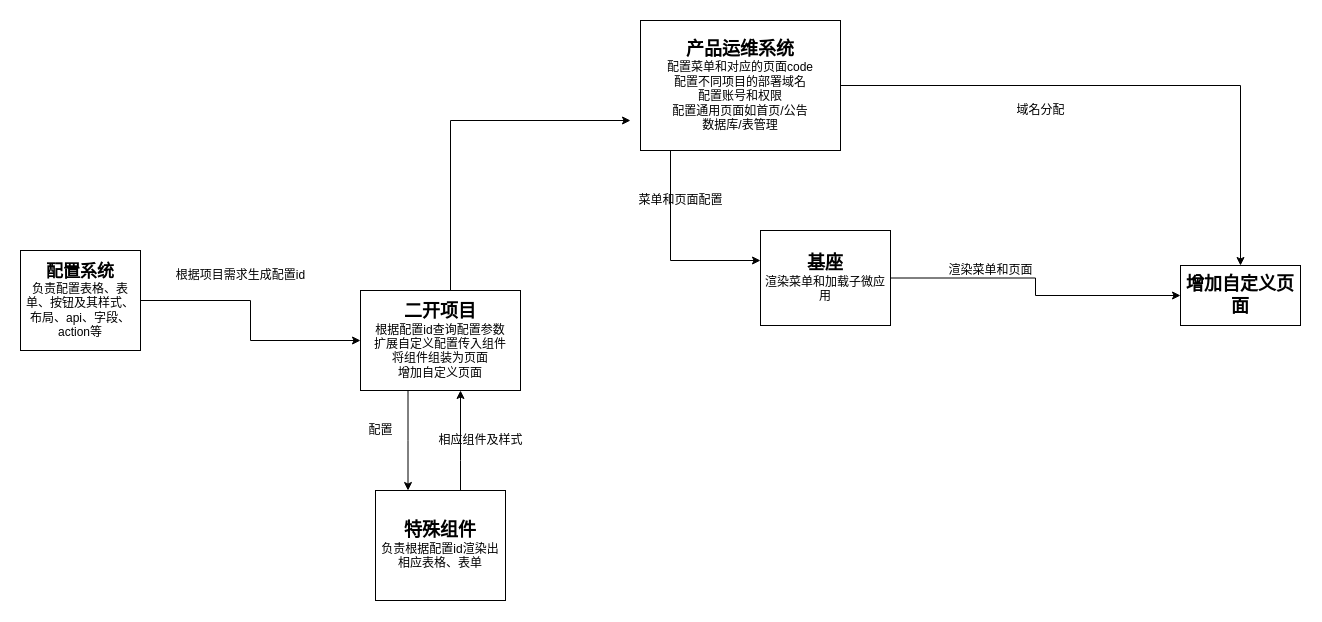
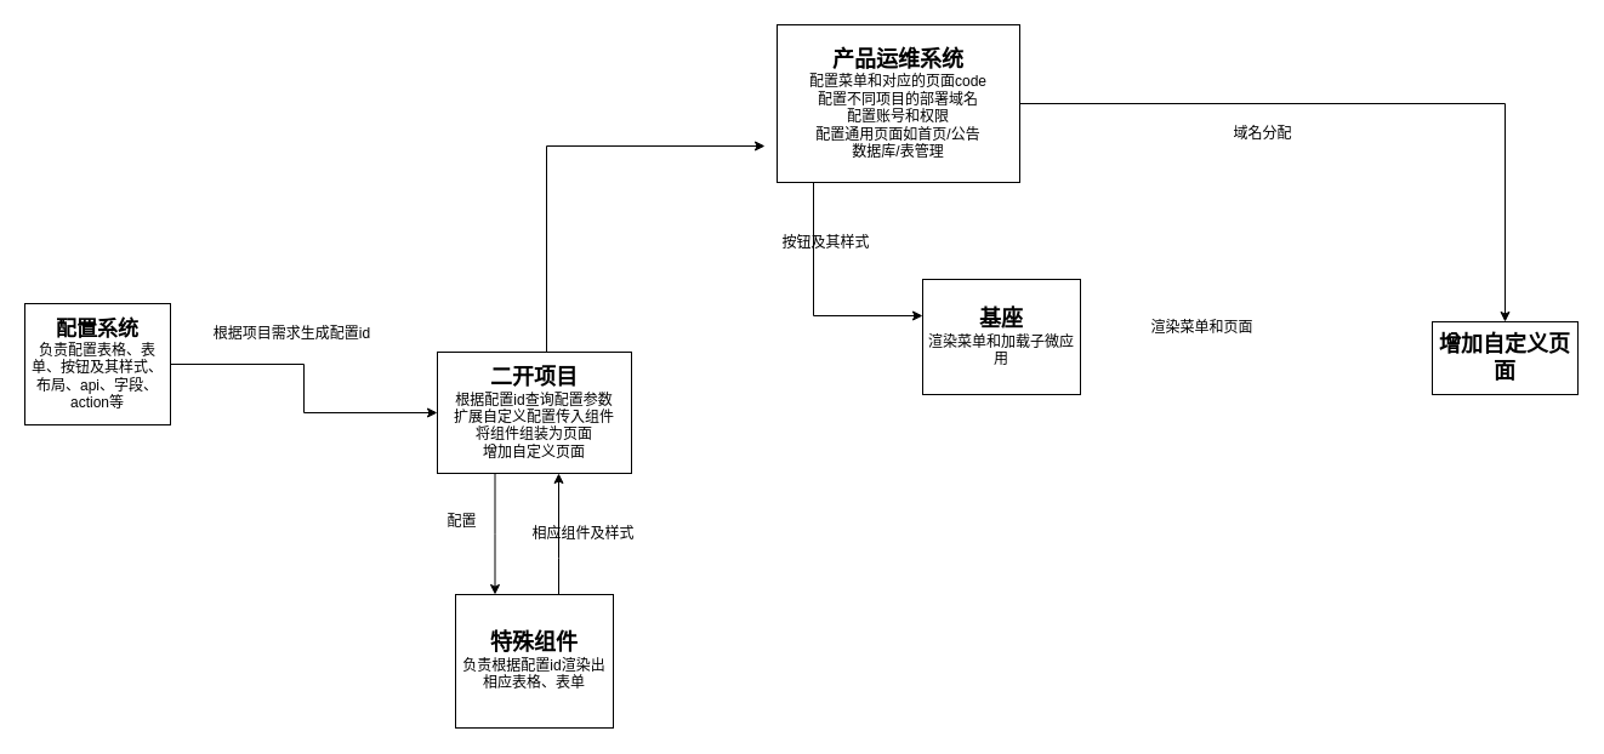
  <mxCell id="0" />
  <mxCell id="1" parent="0" />
  <mxCell id="2" value="" style="edgeStyle=orthogonalEdgeStyle;rounded=0;orthogonalLoop=1;jettySize=auto;html=1;entryX=0;entryY=0.5;entryDx=0;entryDy=0;" edge="1" parent="1" source="3" target="8"><mxGeometry relative="1" as="geometry" /></mxCell>
  <mxCell id="3" value="&lt;font style=&quot;font-size: 17px&quot;&gt;&lt;b&gt;配置系统&lt;br&gt;&lt;/b&gt;&lt;/font&gt;负责配置表格、表单、按钮及其样式、布局、api、字段、action等" style="rounded=0;whiteSpace=wrap;html=1;" vertex="1" parent="1"><mxGeometry x="20" y="250" width="120" height="100" as="geometry" /></mxCell>
- <mxCell id="4" style="edgeStyle=orthogonalEdgeStyle;rounded=0;orthogonalLoop=1;jettySize=auto;html=1;entryX=0;entryY=0.5;entryDx=0;entryDy=0;" edge="1" parent="1" source="5" target="9"><mxGeometry relative="1" as="geometry" /></mxCell>
  <mxCell id="5" value="&lt;font style=&quot;font-size: 18px&quot;&gt;&lt;b&gt;基座&lt;br&gt;&lt;/b&gt;&lt;/font&gt;渲染菜单和加载子微应用" style="rounded=0;whiteSpace=wrap;html=1;" vertex="1" parent="1"><mxGeometry x="760" y="230" width="130" height="95" as="geometry" /></mxCell>
  <mxCell id="6" style="edgeStyle=orthogonalEdgeStyle;rounded=0;orthogonalLoop=1;jettySize=auto;html=1;" edge="1" parent="1" source="8"><mxGeometry relative="1" as="geometry"><mxPoint x="630" y="120" as="targetPoint" /><Array as="points"><mxPoint x="450" y="120" /></Array></mxGeometry></mxCell>
  <mxCell id="7" style="edgeStyle=orthogonalEdgeStyle;rounded=0;orthogonalLoop=1;jettySize=auto;html=1;entryX=0.25;entryY=0;entryDx=0;entryDy=0;" edge="1" parent="1" source="8" target="11"><mxGeometry relative="1" as="geometry"><Array as="points"><mxPoint x="408" y="440" /></Array></mxGeometry></mxCell>
  <mxCell id="8" value="&lt;font style=&quot;font-size: 18px&quot;&gt;&lt;b&gt;二开项目&lt;/b&gt;&lt;/font&gt;&lt;br&gt;根据配置id查询配置参数&lt;br&gt;扩展自定义配置传入组件&lt;br&gt;将组件组装为页面&lt;br&gt;增加自定义页面" style="rounded=0;whiteSpace=wrap;html=1;" vertex="1" parent="1"><mxGeometry x="360" y="290" width="160" height="100" as="geometry" /></mxCell>
  <mxCell id="9" value="&lt;b&gt;&lt;font style=&quot;font-size: 18px&quot;&gt;增加自定义页面&lt;/font&gt;&lt;/b&gt;" style="rounded=0;whiteSpace=wrap;html=1;" vertex="1" parent="1"><mxGeometry x="1180" y="265" width="120" height="60" as="geometry" /></mxCell>
  <mxCell id="10" style="edgeStyle=orthogonalEdgeStyle;rounded=0;orthogonalLoop=1;jettySize=auto;html=1;" edge="1" parent="1" source="11" target="8"><mxGeometry relative="1" as="geometry"><Array as="points"><mxPoint x="460" y="460" /><mxPoint x="460" y="460" /></Array></mxGeometry></mxCell>
  <mxCell id="11" value="&lt;font&gt;&lt;b&gt;&lt;font style=&quot;font-size: 18px&quot;&gt;特殊组件&lt;/font&gt;&lt;/b&gt;&lt;br&gt;负责根据配置id渲染出相应表格、表单&lt;br&gt;&lt;/font&gt;" style="rounded=0;whiteSpace=wrap;html=1;" vertex="1" parent="1"><mxGeometry x="375" y="490" width="130" height="110" as="geometry" /></mxCell>
  <mxCell id="12" value="根据项目需求生成配置id" style="text;html=1;align=center;verticalAlign=middle;resizable=0;points=[];autosize=1;strokeColor=none;fillColor=none;" vertex="1" parent="1"><mxGeometry x="170" y="265" width="140" height="20" as="geometry" /></mxCell>
  <mxCell id="13" value="相应组件及样式" style="text;html=1;align=center;verticalAlign=middle;resizable=0;points=[];autosize=1;strokeColor=none;fillColor=none;" vertex="1" parent="1"><mxGeometry x="430" y="430" width="100" height="20" as="geometry" /></mxCell>
  <mxCell id="14" style="edgeStyle=orthogonalEdgeStyle;rounded=0;orthogonalLoop=1;jettySize=auto;html=1;" edge="1" parent="1" source="16" target="5"><mxGeometry relative="1" as="geometry"><Array as="points"><mxPoint x="670" y="260" /></Array></mxGeometry></mxCell>
  <mxCell id="15" style="edgeStyle=orthogonalEdgeStyle;rounded=0;orthogonalLoop=1;jettySize=auto;html=1;" edge="1" parent="1" source="16" target="9"><mxGeometry relative="1" as="geometry" /></mxCell>
  <mxCell id="16" value="&lt;font style=&quot;font-size: 18px&quot;&gt;&lt;b&gt;产品运维系统&lt;br&gt;&lt;/b&gt;&lt;/font&gt;配置菜单和对应的页面code&lt;br&gt;配置不同项目的部署域名&lt;br&gt;配置账号和权限&lt;br&gt;配置通用页面如首页/公告&lt;br&gt;数据库/表管理" style="rounded=0;whiteSpace=wrap;html=1;" vertex="1" parent="1"><mxGeometry x="640" y="20" width="200" height="130" as="geometry" /></mxCell>
- <mxCell id="17" value="菜单和页面配置" style="text;html=1;align=center;verticalAlign=middle;resizable=0;points=[];autosize=1;strokeColor=none;fillColor=none;" vertex="1" parent="1"><mxGeometry x="630" y="190" width="100" height="20" as="geometry" /></mxCell>
+ <mxCell id="17" value="按钮及其样式" style="text;html=1;align=center;verticalAlign=middle;resizable=0;points=[];autosize=1;strokeColor=none;fillColor=none;" vertex="1" parent="1"><mxGeometry x="630" y="190" width="100" height="20" as="geometry" /></mxCell>
  <mxCell id="18" value="域名分配" style="text;html=1;align=center;verticalAlign=middle;resizable=0;points=[];autosize=1;strokeColor=none;fillColor=none;" vertex="1" parent="1"><mxGeometry x="1010" y="100" width="60" height="20" as="geometry" /></mxCell>
  <mxCell id="19" value="渲染菜单和页面" style="text;html=1;align=center;verticalAlign=middle;resizable=0;points=[];autosize=1;strokeColor=none;fillColor=none;" vertex="1" parent="1"><mxGeometry x="940" y="260" width="100" height="20" as="geometry" /></mxCell>
  <mxCell id="20" value="配置" style="text;html=1;align=center;verticalAlign=middle;resizable=0;points=[];autosize=1;strokeColor=none;fillColor=none;" vertex="1" parent="1"><mxGeometry x="360" y="420" width="40" height="20" as="geometry" /></mxCell>
